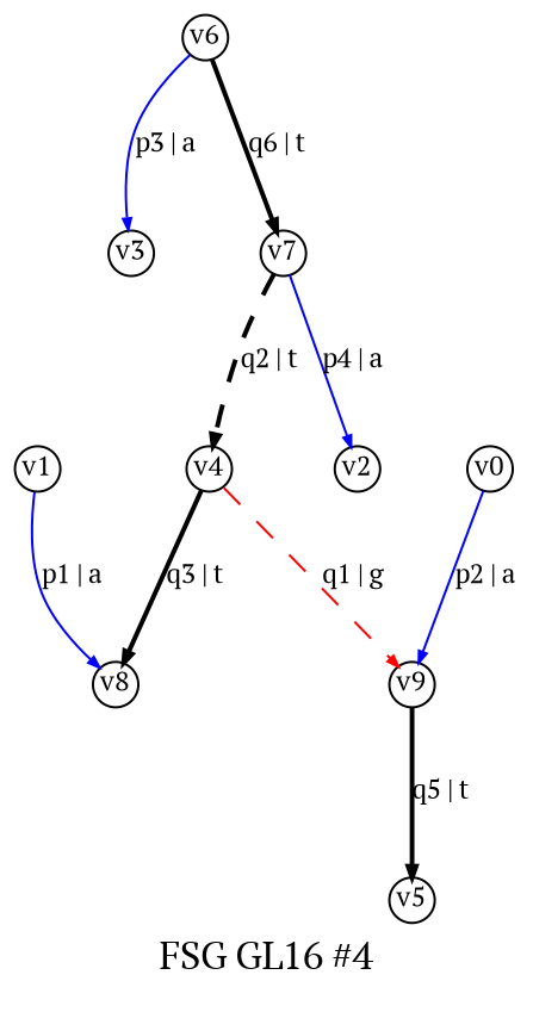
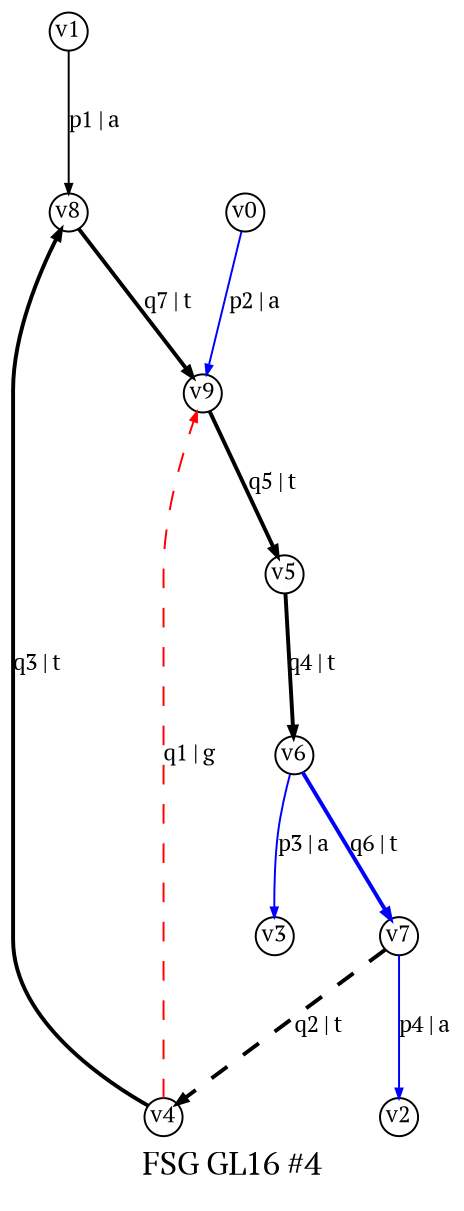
  digraph {
    fontname="PT Serif"
    fontsize=10
    label="FSG GL16 #4"
    noverlap=scale
    node [fontname="PT Serif" fontsize=7 margin=0 penwidth=0.6 shape=circle]
    edge [arrowsize=0.3 color=black fontname="PT Serif" fontsize=7 penwidth=1.2 style=solid]
    v1 [height=0.01]
    v8 [height=0.01]
    v9 [height=0.01]
    v5 [height=0.01]
    v0 [height=0.01]
    v6 [height=0.01]
    v3 [height=0.01]
    v7 [height=0.01]
    v2 [height=0.01]
    v4 [height=0.01]
-   v1 -> v8 [color=blue label="p1 | a" penwidth=0.6]
+   v1 -> v8 [label="p1 | a" penwidth=0.6]
+   v8 -> v9 [label="q7 | t"]
    v9 -> v5 [label="q5 | t"]
+   v5 -> v6 [label="q4 | t"]
    v0 -> v9 [color=blue label="p2 | a" penwidth=0.6]
    v6 -> v3 [color=blue label="p3 | a" penwidth=0.6]
-   v6 -> v7 [label="q6 | t"]
+   v6 -> v7 [color=blue label="q6 | t"]
    v7 -> v2 [color=blue label="p4 | a" penwidth=0.6]
    v7 -> v4 [label="q2 | t" style=dashed]
    v4 -> v8 [label="q3 | t"]
    v4 -> v9 [color=red label="q1 | g" penwidth=0.6 style=dashed]
  }
